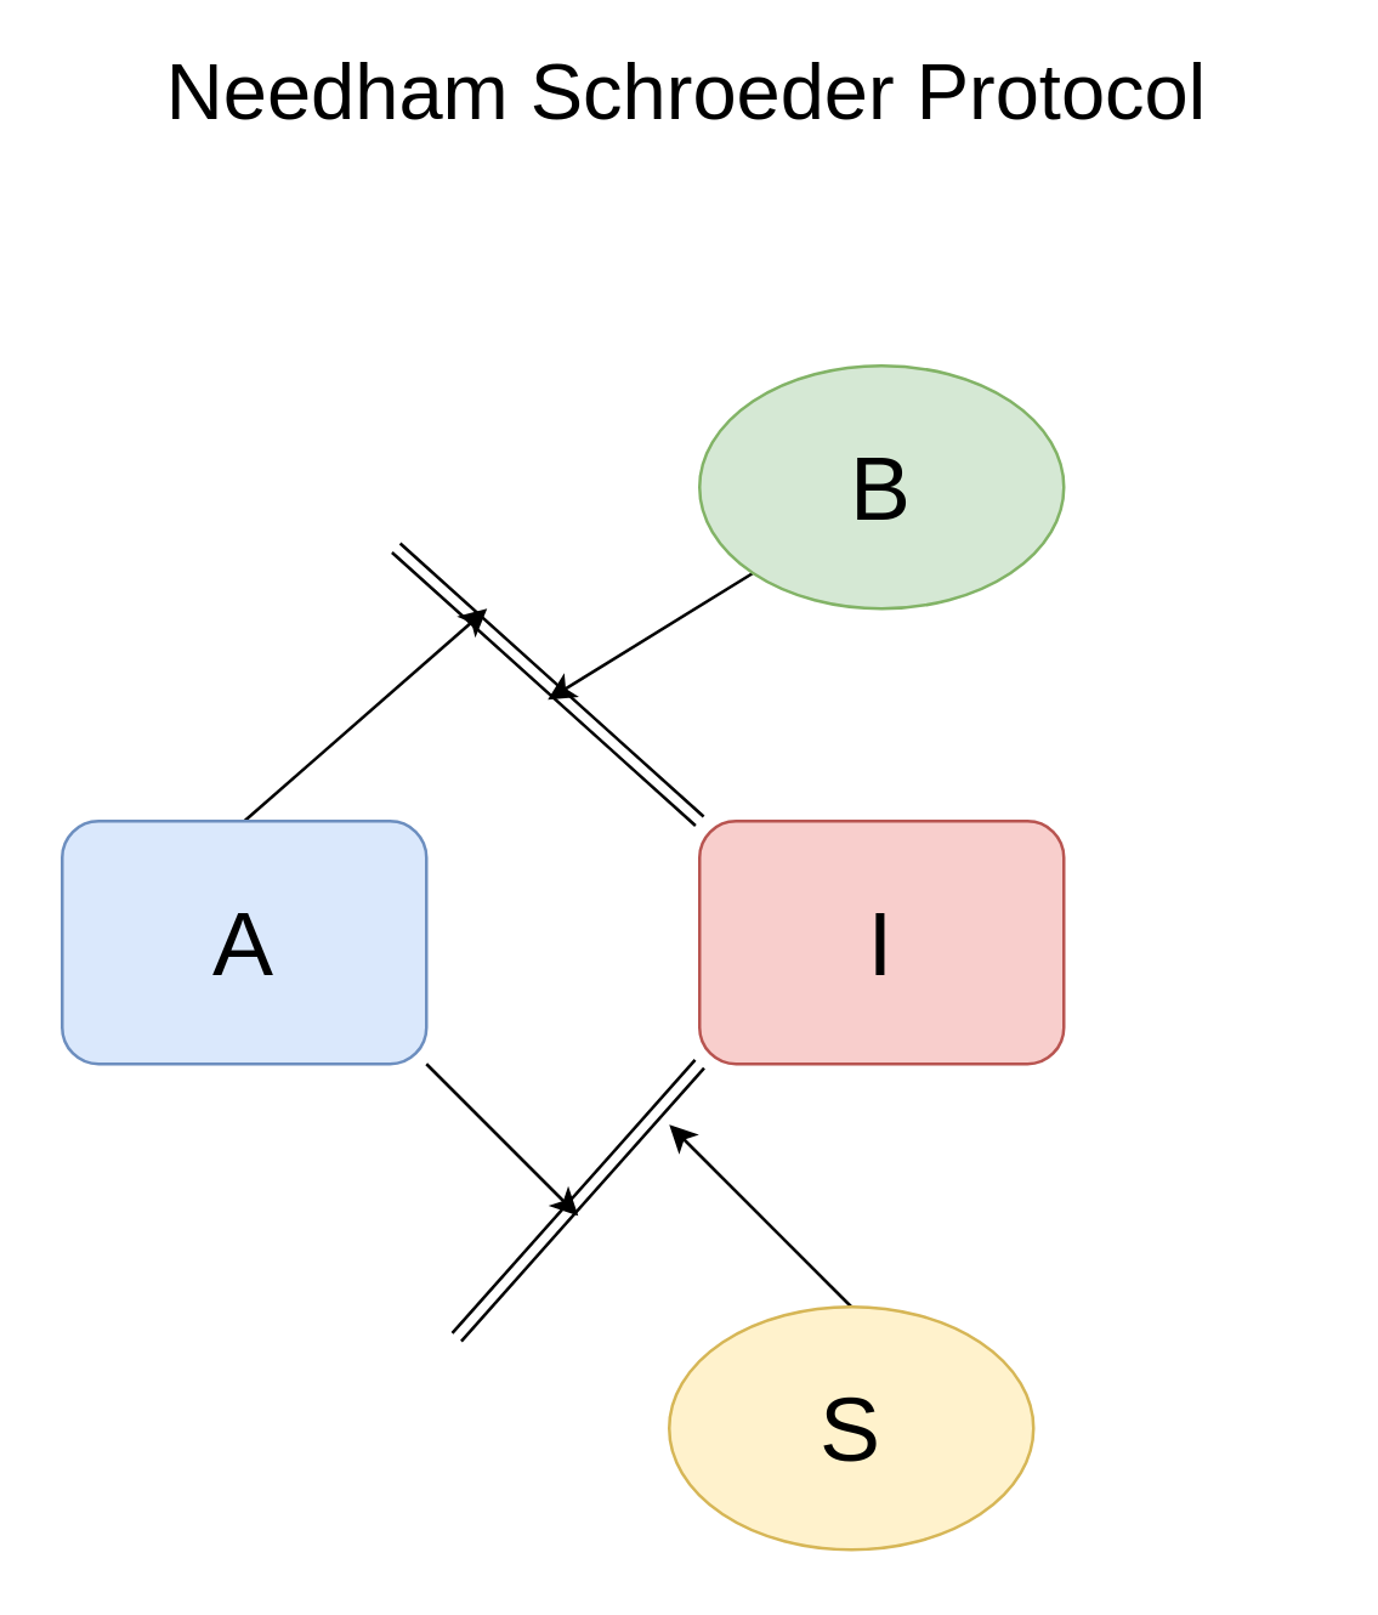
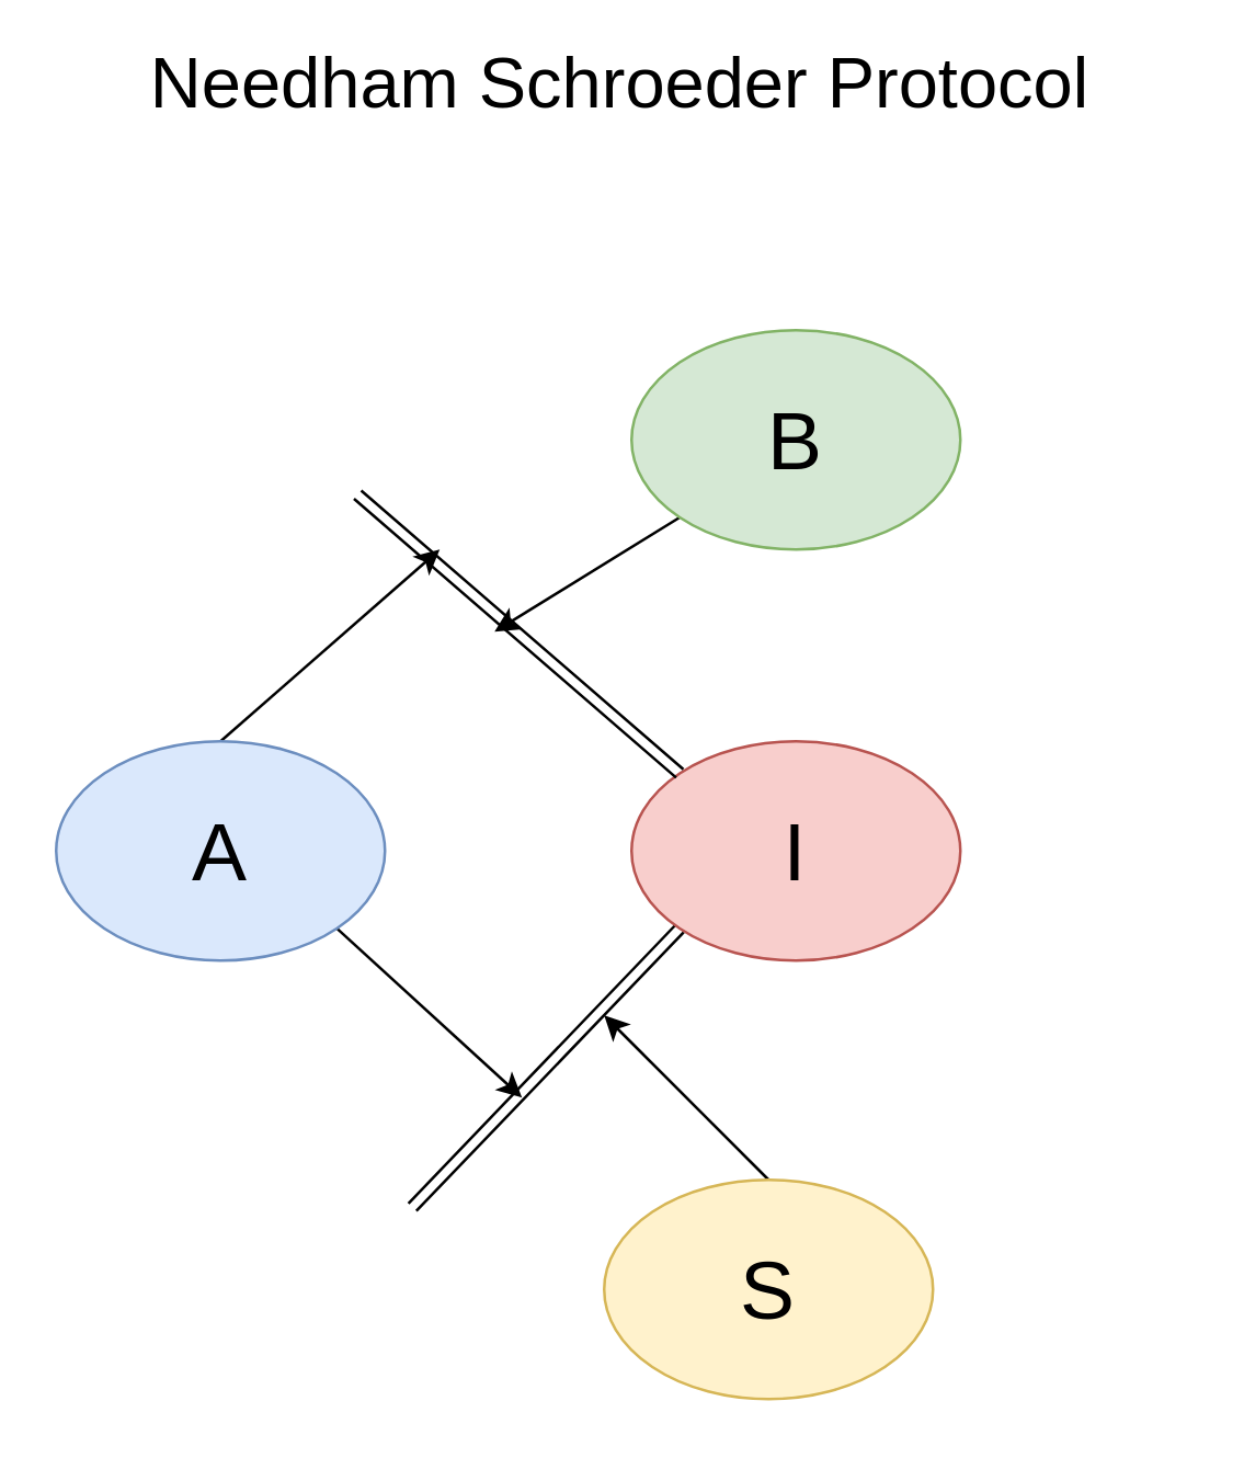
  <mxCell id="0" />
  <mxCell id="1" parent="0" />
  <mxCell id="2" style="rounded=0;orthogonalLoop=1;jettySize=auto;html=1;exitX=0.5;exitY=0;exitDx=0;exitDy=0;" edge="1" parent="1" source="4"><mxGeometry relative="1" as="geometry"><mxPoint x="160" y="200" as="targetPoint" /></mxGeometry></mxCell>
  <mxCell id="3" style="edgeStyle=none;rounded=0;orthogonalLoop=1;jettySize=auto;html=1;exitX=1;exitY=1;exitDx=0;exitDy=0;" edge="1" parent="1" source="4"><mxGeometry relative="1" as="geometry"><mxPoint x="190" y="400" as="targetPoint" /></mxGeometry></mxCell>
- <mxCell id="4" value="&lt;font style=&quot;font-size: 30px&quot;&gt;A&lt;/font&gt;" style="whiteSpace=wrap;html=1;fillColor=#dae8fc;strokeColor=#6c8ebf;rounded=1;" vertex="1" parent="1"><mxGeometry x="20" y="270" width="120" height="80" as="geometry" /></mxCell>
+ <mxCell id="4" value="&lt;font style=&quot;font-size: 30px&quot;&gt;A&lt;/font&gt;" style="ellipse;whiteSpace=wrap;html=1;fillColor=#dae8fc;strokeColor=#6c8ebf;" vertex="1" parent="1"><mxGeometry x="20" y="270" width="120" height="80" as="geometry" /></mxCell>
  <mxCell id="5" style="rounded=0;orthogonalLoop=1;jettySize=auto;html=1;exitX=0;exitY=1;exitDx=0;exitDy=0;" edge="1" parent="1" source="6"><mxGeometry relative="1" as="geometry"><mxPoint x="180" y="230" as="targetPoint" /></mxGeometry></mxCell>
  <mxCell id="6" value="&lt;font style=&quot;font-size: 30px&quot;&gt;B&lt;/font&gt;" style="ellipse;whiteSpace=wrap;html=1;fillColor=#d5e8d4;strokeColor=#82b366;" vertex="1" parent="1"><mxGeometry x="230" y="120" width="120" height="80" as="geometry" /></mxCell>
  <mxCell id="7" style="edgeStyle=none;rounded=0;orthogonalLoop=1;jettySize=auto;html=1;exitX=0.5;exitY=0;exitDx=0;exitDy=0;" edge="1" parent="1" source="8"><mxGeometry relative="1" as="geometry"><mxPoint x="220" y="370" as="targetPoint" /></mxGeometry></mxCell>
  <mxCell id="8" value="&lt;font style=&quot;font-size: 30px&quot;&gt;S&lt;/font&gt;" style="ellipse;whiteSpace=wrap;html=1;fillColor=#fff2cc;strokeColor=#d6b656;" vertex="1" parent="1"><mxGeometry x="220" y="430" width="120" height="80" as="geometry" /></mxCell>
  <mxCell id="9" value="&lt;font style=&quot;font-size: 26px&quot;&gt;Needham Schroeder Protocol&lt;/font&gt;" style="text;html=1;strokeColor=none;fillColor=none;align=center;verticalAlign=middle;whiteSpace=wrap;rounded=0;" vertex="1" parent="1"><mxGeometry x="20" y="20" width="412" height="20" as="geometry" /></mxCell>
  <mxCell id="10" style="edgeStyle=none;rounded=0;orthogonalLoop=1;jettySize=auto;html=1;exitX=0;exitY=1;exitDx=0;exitDy=0;shape=link;" edge="1" parent="1" source="11"><mxGeometry relative="1" as="geometry"><mxPoint x="150" y="440" as="targetPoint" /></mxGeometry></mxCell>
- <mxCell id="11" value="&lt;font style=&quot;font-size: 30px&quot;&gt;I&lt;/font&gt;" style="whiteSpace=wrap;html=1;fillColor=#f8cecc;strokeColor=#b85450;rounded=1;" vertex="1" parent="1"><mxGeometry x="230" y="270" width="120" height="80" as="geometry" /></mxCell>
+ <mxCell id="11" value="&lt;font style=&quot;font-size: 30px&quot;&gt;I&lt;/font&gt;" style="ellipse;whiteSpace=wrap;html=1;fillColor=#f8cecc;strokeColor=#b85450;" vertex="1" parent="1"><mxGeometry x="230" y="270" width="120" height="80" as="geometry" /></mxCell>
  <mxCell id="12" value="" style="shape=link;html=1;entryX=0;entryY=0;entryDx=0;entryDy=0;" edge="1" parent="1" target="11"><mxGeometry width="50" height="50" relative="1" as="geometry"><mxPoint x="130" y="180" as="sourcePoint" /><mxPoint x="70" y="530" as="targetPoint" /></mxGeometry></mxCell>
